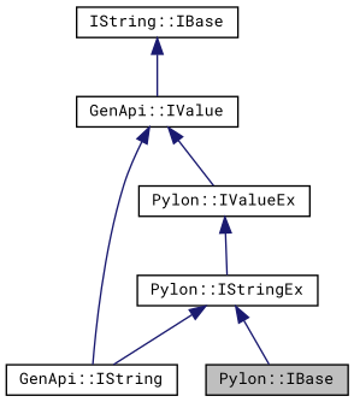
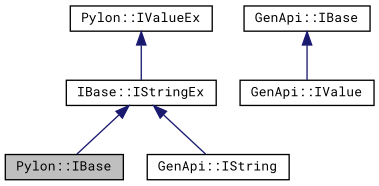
  digraph {
    fontname="Roboto Mono"
    node [color=black fillcolor=white fontname="Roboto Mono" fontsize=10 shape=record style=filled]
    edge [color=midnightblue dir=back fontname="Roboto Mono" fontsize=10 labelfontname=Helvetica labelfontsize=10 style=solid]
    n1 [fillcolor=grey75 fontcolor=black height=0.2 label="Pylon::IBase" width=0.4]
-   n2 [height=0.2 label="Pylon::IStringEx" width=0.4]
+   n2 [height=0.2 label="IBase::IStringEx" width=0.4]
    n3 [height=0.2 label="GenApi::IString" width=0.4]
    n4 [height=0.2 label="GenApi::IValue" width=0.4]
    n5 [height=0.2 label="Pylon::IValueEx" width=0.4]
-   n6 [height=0.2 label="IString::IBase" width=0.4]
+   n6 [height=0.2 label="GenApi::IBase" width=0.4]
    n2 -> n1
    n2 -> n3
-   n4 -> n3
-   n4 -> n5
    n5 -> n2
    n6 -> n4
  }
